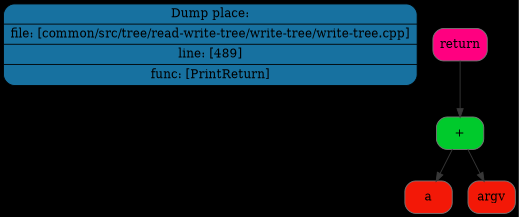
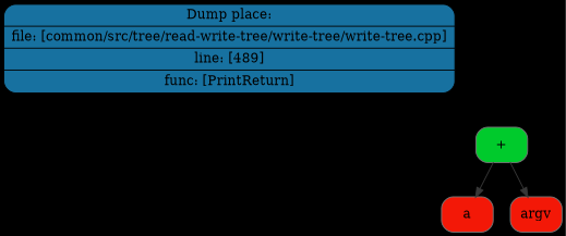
  digraph {
    bgcolor="#000000"
    rankdir=TB
    node [color="#777777" fillcolor="#f31807" shape=Mrecord style=filled]
    edge [color="#373737"]
    n1 [color="#000000" fillcolor="#1771a0" label=" { Dump place: | file: [common/src/tree/read-write-tree/write-tree/write-tree.cpp] | line: [489] | func: [PrintReturn] } "]
-   n2 [fillcolor="#FF0080" label=return]
    n3 [fillcolor="#00ca2c" label="\+"]
    n4 [label=a]
    n5 [label=argv]
-   n2 -> n3
    n3 -> n4
    n3 -> n5
  }
